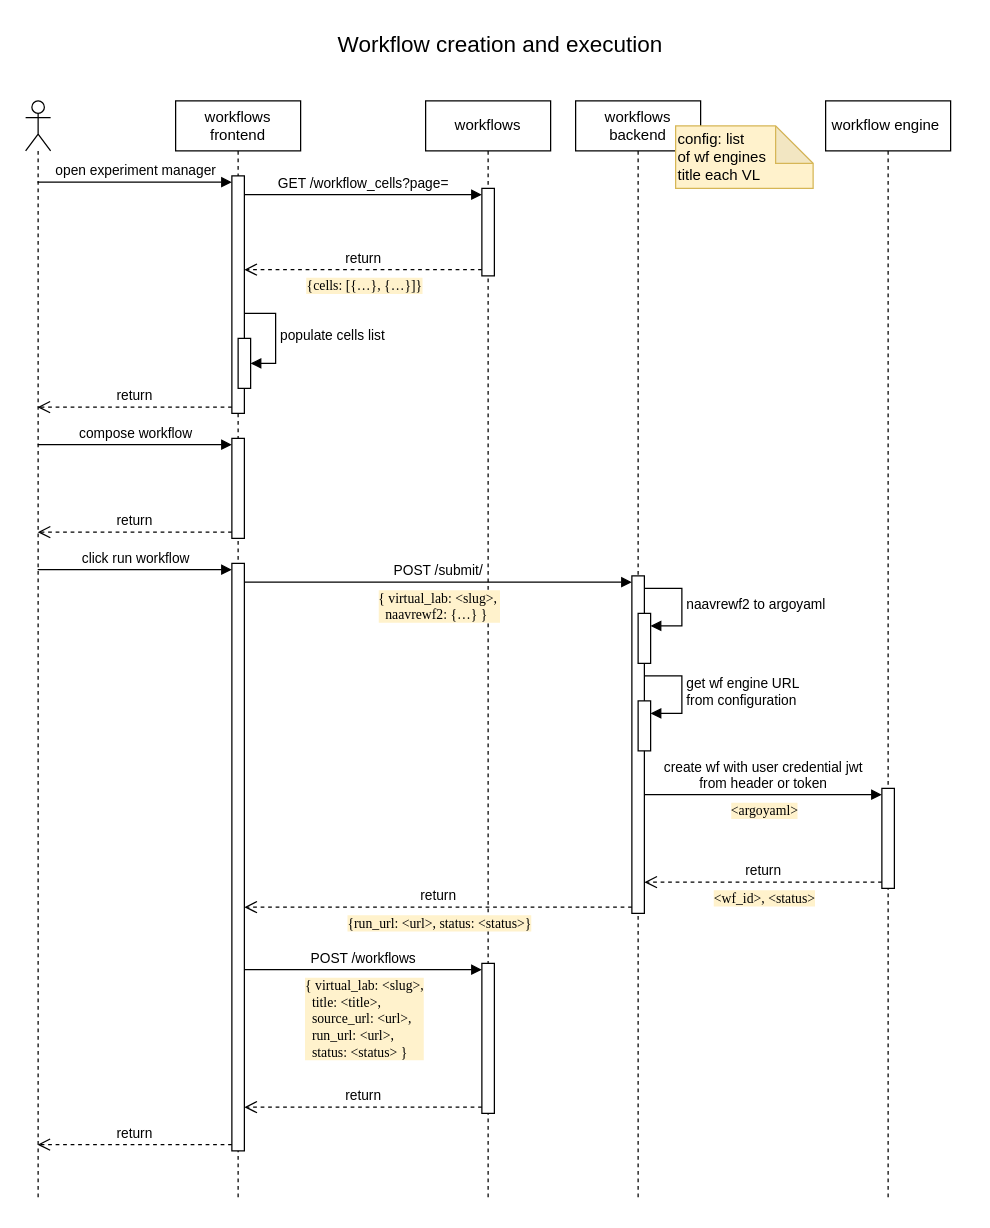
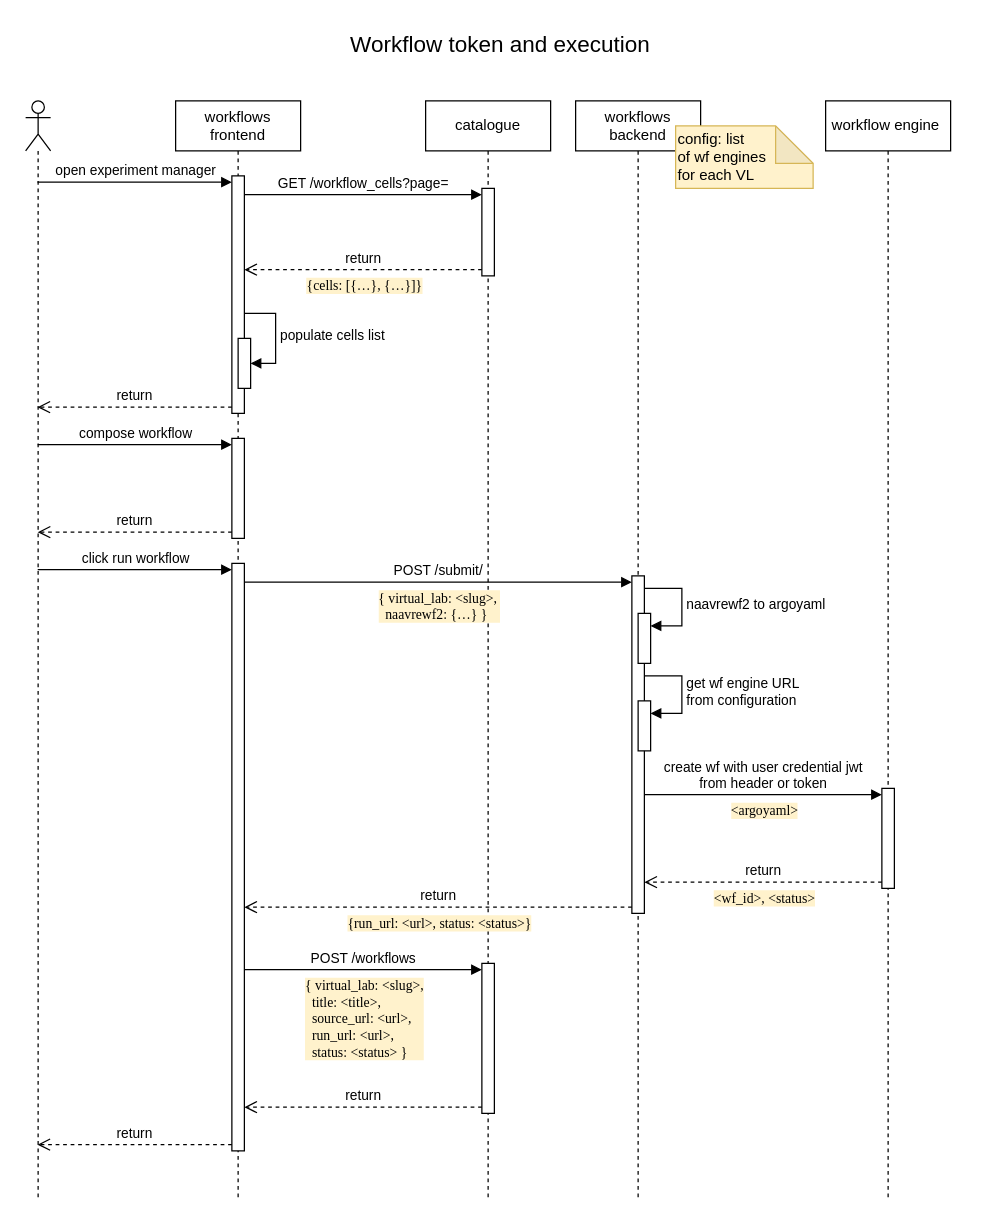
  <mxCell id="0" />
  <mxCell id="1" parent="0" />
  <mxCell id="2" value="" style="shape=umlLifeline;perimeter=lifelinePerimeter;whiteSpace=wrap;html=1;container=1;dropTarget=0;collapsible=0;recursiveResize=0;outlineConnect=0;portConstraint=eastwest;newEdgeStyle={&quot;curved&quot;:0,&quot;rounded&quot;:0};participant=umlActor;" parent="1" vertex="1"><mxGeometry x="20" y="80" width="20" height="880" as="geometry" /></mxCell>
  <mxCell id="3" value="workflows frontend" style="shape=umlLifeline;perimeter=lifelinePerimeter;whiteSpace=wrap;html=1;container=1;dropTarget=0;collapsible=0;recursiveResize=0;outlineConnect=0;portConstraint=eastwest;newEdgeStyle={&quot;curved&quot;:0,&quot;rounded&quot;:0};" parent="1" vertex="1"><mxGeometry x="140" y="80" width="100" height="880" as="geometry" /></mxCell>
  <mxCell id="4" value="" style="html=1;points=[[0,0,0,0,5],[0,1,0,0,-5],[1,0,0,0,5],[1,1,0,0,-5]];perimeter=orthogonalPerimeter;outlineConnect=0;targetShapes=umlLifeline;portConstraint=eastwest;newEdgeStyle={&quot;curved&quot;:0,&quot;rounded&quot;:0};" parent="3" vertex="1"><mxGeometry x="45" y="60" width="10" height="190" as="geometry" /></mxCell>
  <mxCell id="5" value="" style="html=1;points=[[0,0,0,0,5],[0,1,0,0,-5],[1,0,0,0,5],[1,1,0,0,-5]];perimeter=orthogonalPerimeter;outlineConnect=0;targetShapes=umlLifeline;portConstraint=eastwest;newEdgeStyle={&quot;curved&quot;:0,&quot;rounded&quot;:0};" parent="3" vertex="1"><mxGeometry x="50" y="190" width="10" height="40" as="geometry" /></mxCell>
  <mxCell id="6" value="populate cells list" style="html=1;align=left;spacingLeft=2;endArrow=block;rounded=0;edgeStyle=orthogonalEdgeStyle;curved=0;rounded=0;" parent="3" edge="1"><mxGeometry relative="1" as="geometry"><mxPoint x="55" y="170.0" as="sourcePoint" /><Array as="points"><mxPoint x="80" y="170" /><mxPoint x="80" y="210" /></Array><mxPoint x="60" y="210.0" as="targetPoint" /></mxGeometry></mxCell>
  <mxCell id="7" value="" style="html=1;points=[[0,0,0,0,5],[0,1,0,0,-5],[1,0,0,0,5],[1,1,0,0,-5]];perimeter=orthogonalPerimeter;outlineConnect=0;targetShapes=umlLifeline;portConstraint=eastwest;newEdgeStyle={&quot;curved&quot;:0,&quot;rounded&quot;:0};" parent="3" vertex="1"><mxGeometry x="45" y="370" width="10" height="470" as="geometry" /></mxCell>
  <mxCell id="8" value="" style="html=1;points=[[0,0,0,0,5],[0,1,0,0,-5],[1,0,0,0,5],[1,1,0,0,-5]];perimeter=orthogonalPerimeter;outlineConnect=0;targetShapes=umlLifeline;portConstraint=eastwest;newEdgeStyle={&quot;curved&quot;:0,&quot;rounded&quot;:0};" parent="3" vertex="1"><mxGeometry x="45" y="270" width="10" height="80" as="geometry" /></mxCell>
  <mxCell id="9" value="click run workflow" style="html=1;verticalAlign=bottom;endArrow=block;curved=0;rounded=0;entryX=0;entryY=0;entryDx=0;entryDy=5;" parent="3" target="7" edge="1"><mxGeometry relative="1" as="geometry"><mxPoint x="-110.333" y="375.0" as="sourcePoint" /></mxGeometry></mxCell>
  <mxCell id="10" value="compose workflow" style="html=1;verticalAlign=bottom;endArrow=block;curved=0;rounded=0;entryX=0;entryY=0;entryDx=0;entryDy=5;" parent="3" target="8" edge="1"><mxGeometry relative="1" as="geometry"><mxPoint x="-110.333" y="275" as="sourcePoint" /></mxGeometry></mxCell>
  <mxCell id="11" value="return" style="html=1;verticalAlign=bottom;endArrow=open;dashed=1;endSize=8;curved=0;rounded=0;exitX=0;exitY=1;exitDx=0;exitDy=-5;" parent="3" source="8" edge="1"><mxGeometry relative="1" as="geometry"><mxPoint x="-110.333" y="345" as="targetPoint" /></mxGeometry></mxCell>
- <mxCell id="12" value="workflows" style="shape=umlLifeline;perimeter=lifelinePerimeter;whiteSpace=wrap;html=1;container=1;dropTarget=0;collapsible=0;recursiveResize=0;outlineConnect=0;portConstraint=eastwest;newEdgeStyle={&quot;curved&quot;:0,&quot;rounded&quot;:0};" parent="1" vertex="1"><mxGeometry x="340" y="80" width="100" height="880" as="geometry" /></mxCell>
+ <mxCell id="12" value="catalogue" style="shape=umlLifeline;perimeter=lifelinePerimeter;whiteSpace=wrap;html=1;container=1;dropTarget=0;collapsible=0;recursiveResize=0;outlineConnect=0;portConstraint=eastwest;newEdgeStyle={&quot;curved&quot;:0,&quot;rounded&quot;:0};" parent="1" vertex="1"><mxGeometry x="340" y="80" width="100" height="880" as="geometry" /></mxCell>
  <mxCell id="13" value="" style="html=1;points=[[0,0,0,0,5],[0,1,0,0,-5],[1,0,0,0,5],[1,1,0,0,-5]];perimeter=orthogonalPerimeter;outlineConnect=0;targetShapes=umlLifeline;portConstraint=eastwest;newEdgeStyle={&quot;curved&quot;:0,&quot;rounded&quot;:0};" parent="12" vertex="1"><mxGeometry x="45" y="70" width="10" height="70" as="geometry" /></mxCell>
  <mxCell id="14" value="" style="html=1;points=[[0,0,0,0,5],[0,1,0,0,-5],[1,0,0,0,5],[1,1,0,0,-5]];perimeter=orthogonalPerimeter;outlineConnect=0;targetShapes=umlLifeline;portConstraint=eastwest;newEdgeStyle={&quot;curved&quot;:0,&quot;rounded&quot;:0};" parent="12" vertex="1"><mxGeometry x="45" y="690" width="10" height="120" as="geometry" /></mxCell>
  <mxCell id="15" value="workflows backend" style="shape=umlLifeline;perimeter=lifelinePerimeter;whiteSpace=wrap;html=1;container=1;dropTarget=0;collapsible=0;recursiveResize=0;outlineConnect=0;portConstraint=eastwest;newEdgeStyle={&quot;curved&quot;:0,&quot;rounded&quot;:0};" parent="1" vertex="1"><mxGeometry x="460" y="80" width="100" height="880" as="geometry" /></mxCell>
  <mxCell id="16" value="" style="html=1;points=[[0,0,0,0,5],[0,1,0,0,-5],[1,0,0,0,5],[1,1,0,0,-5]];perimeter=orthogonalPerimeter;outlineConnect=0;targetShapes=umlLifeline;portConstraint=eastwest;newEdgeStyle={&quot;curved&quot;:0,&quot;rounded&quot;:0};" parent="15" vertex="1"><mxGeometry x="45" y="380" width="10" height="270" as="geometry" /></mxCell>
  <mxCell id="17" value="" style="html=1;points=[[0,0,0,0,5],[0,1,0,0,-5],[1,0,0,0,5],[1,1,0,0,-5]];perimeter=orthogonalPerimeter;outlineConnect=0;targetShapes=umlLifeline;portConstraint=eastwest;newEdgeStyle={&quot;curved&quot;:0,&quot;rounded&quot;:0};" parent="15" vertex="1"><mxGeometry x="50" y="480" width="10" height="40" as="geometry" /></mxCell>
  <mxCell id="18" value="get wf engine URL&lt;div&gt;from configuration&lt;/div&gt;" style="html=1;align=left;spacingLeft=2;endArrow=block;rounded=0;edgeStyle=orthogonalEdgeStyle;curved=0;rounded=0;" parent="15" target="17" edge="1"><mxGeometry relative="1" as="geometry"><mxPoint x="55" y="460" as="sourcePoint" /><Array as="points"><mxPoint x="85" y="490" /></Array></mxGeometry></mxCell>
  <mxCell id="19" value="" style="html=1;points=[[0,0,0,0,5],[0,1,0,0,-5],[1,0,0,0,5],[1,1,0,0,-5]];perimeter=orthogonalPerimeter;outlineConnect=0;targetShapes=umlLifeline;portConstraint=eastwest;newEdgeStyle={&quot;curved&quot;:0,&quot;rounded&quot;:0};" parent="15" vertex="1"><mxGeometry x="50" y="410" width="10" height="40" as="geometry" /></mxCell>
  <mxCell id="20" value="naavrewf2 to argoyaml" style="html=1;align=left;spacingLeft=2;endArrow=block;rounded=0;edgeStyle=orthogonalEdgeStyle;curved=0;rounded=0;" parent="15" target="19" edge="1"><mxGeometry relative="1" as="geometry"><mxPoint x="55" y="390" as="sourcePoint" /><Array as="points"><mxPoint x="85" y="420" /></Array></mxGeometry></mxCell>
  <mxCell id="21" value="workflow engine&amp;nbsp;" style="shape=umlLifeline;perimeter=lifelinePerimeter;whiteSpace=wrap;html=1;container=1;dropTarget=0;collapsible=0;recursiveResize=0;outlineConnect=0;portConstraint=eastwest;newEdgeStyle={&quot;curved&quot;:0,&quot;rounded&quot;:0};rotation=0;" parent="1" vertex="1"><mxGeometry x="660" y="80" width="100" height="880" as="geometry" /></mxCell>
  <mxCell id="22" value="" style="html=1;points=[[0,0,0,0,5],[0,1,0,0,-5],[1,0,0,0,5],[1,1,0,0,-5]];perimeter=orthogonalPerimeter;outlineConnect=0;targetShapes=umlLifeline;portConstraint=eastwest;newEdgeStyle={&quot;curved&quot;:0,&quot;rounded&quot;:0};" parent="21" vertex="1"><mxGeometry x="45" y="550" width="10" height="80" as="geometry" /></mxCell>
  <mxCell id="23" value="open experiment manager" style="html=1;verticalAlign=bottom;endArrow=block;curved=0;rounded=0;entryX=0;entryY=0;entryDx=0;entryDy=5;" parent="1" source="2" target="4" edge="1"><mxGeometry relative="1" as="geometry"><mxPoint x="100" y="175" as="sourcePoint" /></mxGeometry></mxCell>
  <mxCell id="24" value="return" style="html=1;verticalAlign=bottom;endArrow=open;dashed=1;endSize=8;curved=0;rounded=0;exitX=0;exitY=1;exitDx=0;exitDy=-5;" parent="1" source="4" target="2" edge="1"><mxGeometry relative="1" as="geometry"><mxPoint x="100" y="245" as="targetPoint" /></mxGeometry></mxCell>
  <mxCell id="25" value="GET /workflow_cells?page=" style="html=1;verticalAlign=bottom;endArrow=block;curved=0;rounded=0;entryX=0;entryY=0;entryDx=0;entryDy=5;" parent="1" source="4" target="13" edge="1"><mxGeometry relative="1" as="geometry"><mxPoint x="230" y="195" as="sourcePoint" /></mxGeometry></mxCell>
  <mxCell id="26" value="return" style="html=1;verticalAlign=bottom;endArrow=open;dashed=1;endSize=8;curved=0;rounded=0;exitX=0;exitY=1;exitDx=0;exitDy=-5;" parent="1" source="13" target="4" edge="1"><mxGeometry relative="1" as="geometry"><mxPoint x="240" y="265" as="targetPoint" /></mxGeometry></mxCell>
  <mxCell id="27" value="&lt;span style=&quot;text-align: left;&quot;&gt;{cells: [{…}, {…}]}&lt;/span&gt;" style="edgeLabel;html=1;align=center;verticalAlign=top;resizable=0;points=[];rotation=0;labelBackgroundColor=#FFF2CC;fontFamily=Lucida Console;" parent="26" vertex="1" connectable="0"><mxGeometry relative="1" as="geometry"><mxPoint as="offset" /></mxGeometry></mxCell>
- <mxCell id="28" value="config:&amp;nbsp;&lt;span style=&quot;background-color: initial;&quot;&gt;list&lt;/span&gt;&lt;div&gt;&lt;span style=&quot;background-color: initial;&quot;&gt;of wf engines&lt;/span&gt;&lt;/div&gt;&lt;div&gt;&lt;span style=&quot;background-color: initial;&quot;&gt;title each VL&lt;/span&gt;&lt;/div&gt;" style="shape=note;whiteSpace=wrap;html=1;backgroundOutline=1;darkOpacity=0.05;align=left;fillColor=#fff2cc;strokeColor=#d6b656;" parent="1" vertex="1"><mxGeometry x="540" y="100" width="110" height="50" as="geometry" /></mxCell>
+ <mxCell id="28" value="config:&amp;nbsp;&lt;span style=&quot;background-color: initial;&quot;&gt;list&lt;/span&gt;&lt;div&gt;&lt;span style=&quot;background-color: initial;&quot;&gt;of wf engines&lt;/span&gt;&lt;/div&gt;&lt;div&gt;&lt;span style=&quot;background-color: initial;&quot;&gt;for each VL&lt;/span&gt;&lt;/div&gt;" style="shape=note;whiteSpace=wrap;html=1;backgroundOutline=1;darkOpacity=0.05;align=left;fillColor=#fff2cc;strokeColor=#d6b656;" parent="1" vertex="1"><mxGeometry x="540" y="100" width="110" height="50" as="geometry" /></mxCell>
  <mxCell id="29" value="POST /submit/" style="html=1;verticalAlign=bottom;endArrow=block;curved=0;rounded=0;entryX=0;entryY=0;entryDx=0;entryDy=5;align=center;startFill=1;anchorPointDirection=1;" parent="1" source="7" target="16" edge="1"><mxGeometry relative="1" as="geometry"><mxPoint x="590" y="555" as="sourcePoint" /></mxGeometry></mxCell>
  <mxCell id="30" value="&lt;div style=&quot;text-align: left;&quot;&gt;{ virtual_lab: &amp;lt;slug&amp;gt;,&amp;nbsp;&lt;/div&gt;&lt;div style=&quot;text-align: left;&quot;&gt;&amp;nbsp; naavrewf2: {…} }&lt;/div&gt;" style="edgeLabel;html=1;align=center;verticalAlign=top;resizable=0;points=[];rotation=0;labelBackgroundColor=#FFF2CC;fontFamily=Lucida Console;" parent="29" vertex="1" connectable="0"><mxGeometry relative="1" as="geometry"><mxPoint as="offset" /></mxGeometry></mxCell>
  <mxCell id="31" value="return" style="html=1;verticalAlign=bottom;endArrow=open;dashed=1;endSize=8;curved=0;rounded=0;exitX=0;exitY=1;exitDx=0;exitDy=-5;" parent="1" source="16" target="7" edge="1"><mxGeometry relative="1" as="geometry"><mxPoint x="590" y="625" as="targetPoint" /></mxGeometry></mxCell>
  <mxCell id="32" value="{run_url: &amp;lt;url&amp;gt;, status: &amp;lt;status&amp;gt;}" style="edgeLabel;html=1;align=center;verticalAlign=top;resizable=0;points=[];rotation=0;labelBackgroundColor=#FFF2CC;fontFamily=Lucida Console;" parent="31" vertex="1" connectable="0"><mxGeometry relative="1" as="geometry"><mxPoint as="offset" /></mxGeometry></mxCell>
  <mxCell id="33" value="create wf with user credential jwt&lt;div&gt;from header or token&lt;/div&gt;" style="html=1;verticalAlign=bottom;endArrow=block;curved=0;rounded=0;entryX=0;entryY=0;entryDx=0;entryDy=5;" parent="1" source="16" target="22" edge="1"><mxGeometry relative="1" as="geometry"><mxPoint x="760" y="645" as="sourcePoint" /></mxGeometry></mxCell>
  <mxCell id="34" value="&amp;lt;argoyaml&amp;gt;" style="edgeLabel;align=center;verticalAlign=top;resizable=0;points=[];rotation=0;labelBorderColor=none;textShadow=0;html=1;labelBackgroundColor=#FFF2CC;fontFamily=Lucida Console;" parent="33" vertex="1" connectable="0"><mxGeometry relative="1" as="geometry"><mxPoint as="offset" /></mxGeometry></mxCell>
  <mxCell id="35" value="return" style="html=1;verticalAlign=bottom;endArrow=open;dashed=1;endSize=8;curved=0;rounded=0;exitX=0;exitY=1;exitDx=0;exitDy=-5;" parent="1" source="22" target="16" edge="1"><mxGeometry relative="1" as="geometry"><mxPoint x="760" y="715" as="targetPoint" /></mxGeometry></mxCell>
  <mxCell id="36" value="&amp;lt;wf_id&amp;gt;, &amp;lt;status&amp;gt;" style="edgeLabel;html=1;align=center;verticalAlign=top;resizable=0;points=[];rotation=0;labelBorderColor=none;labelBackgroundColor=#FFF2CC;fontFamily=Lucida Console;" parent="35" vertex="1" connectable="0"><mxGeometry relative="1" as="geometry"><mxPoint as="offset" /></mxGeometry></mxCell>
  <mxCell id="37" value="POST /workflows" style="html=1;verticalAlign=bottom;endArrow=block;curved=0;rounded=0;entryX=0;entryY=0;entryDx=0;entryDy=5;" parent="1" source="7" target="14" edge="1"><mxGeometry relative="1" as="geometry"><mxPoint x="315" y="705" as="sourcePoint" /></mxGeometry></mxCell>
  <mxCell id="38" value="&lt;div style=&quot;text-align: left;&quot;&gt;{ virtual_lab: &amp;lt;slug&amp;gt;,&lt;/div&gt;&lt;div style=&quot;text-align: left;&quot;&gt;&amp;nbsp; title: &amp;lt;title&amp;gt;,&lt;/div&gt;&lt;div style=&quot;text-align: left;&quot;&gt;&amp;nbsp; source_url: &amp;lt;url&amp;gt;,&lt;/div&gt;&lt;div style=&quot;text-align: left;&quot;&gt;&amp;nbsp; run_url: &amp;lt;url&amp;gt;,&lt;/div&gt;&lt;div style=&quot;text-align: left;&quot;&gt;&amp;nbsp; status: &amp;lt;status&amp;gt; }&lt;/div&gt;" style="edgeLabel;html=1;align=center;verticalAlign=top;resizable=0;points=[];rotation=0;labelBackgroundColor=#FFF2CC;fontFamily=Lucida Console;" parent="37" vertex="1" connectable="0"><mxGeometry relative="1" as="geometry"><mxPoint as="offset" /></mxGeometry></mxCell>
  <mxCell id="39" value="return" style="html=1;verticalAlign=bottom;endArrow=open;dashed=1;endSize=8;curved=0;rounded=0;exitX=0;exitY=1;exitDx=0;exitDy=-5;" parent="1" source="14" target="7" edge="1"><mxGeometry relative="1" as="geometry"><mxPoint x="315" y="775" as="targetPoint" /></mxGeometry></mxCell>
  <mxCell id="40" value="return" style="html=1;verticalAlign=bottom;endArrow=open;dashed=1;endSize=8;curved=0;rounded=0;exitX=0;exitY=1;exitDx=0;exitDy=-5;" parent="1" source="7" target="2" edge="1"><mxGeometry relative="1" as="geometry"><mxPoint x="29.667" y="865" as="targetPoint" /></mxGeometry></mxCell>
- <mxCell id="41" value="Workflow creation and execution" style="text;strokeColor=none;align=center;fillColor=none;html=1;verticalAlign=middle;whiteSpace=wrap;rounded=0;fontSize=18;" parent="1" vertex="1"><mxGeometry x="30" y="20" width="740" height="30" as="geometry" /></mxCell>
+ <mxCell id="41" value="Workflow token and execution" style="text;strokeColor=none;align=center;fillColor=none;html=1;verticalAlign=middle;whiteSpace=wrap;rounded=0;fontSize=18;" parent="1" vertex="1"><mxGeometry x="30" y="20" width="740" height="30" as="geometry" /></mxCell>
